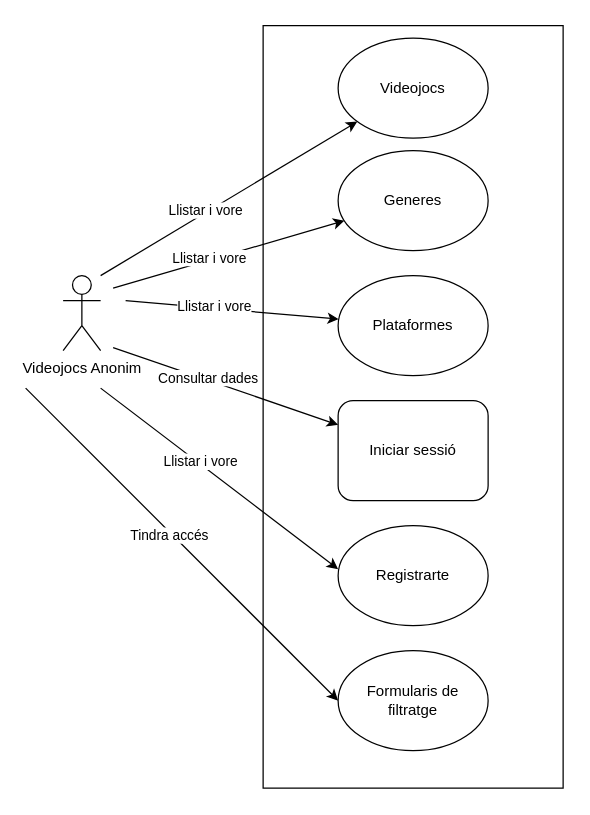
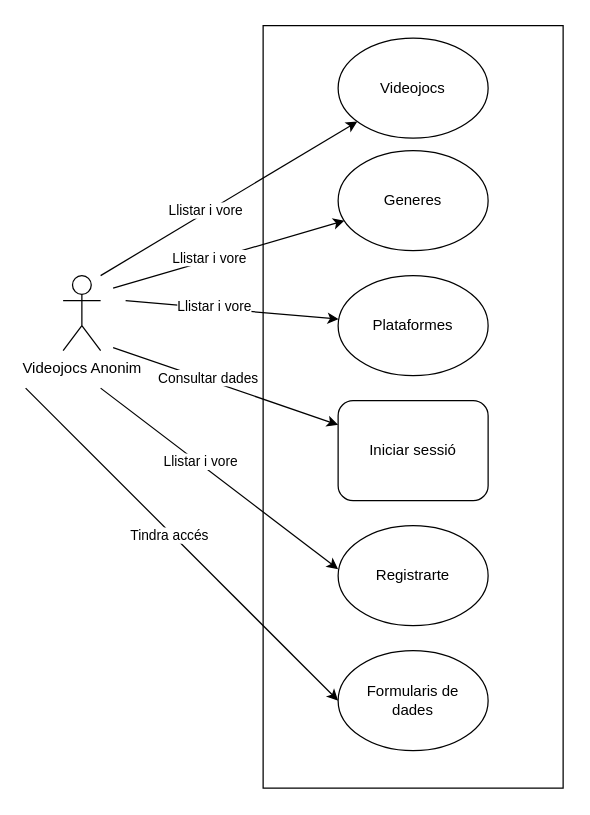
  <mxCell id="0" />
  <mxCell id="1" parent="0" />
  <mxCell id="2" value="Videojocs Anonim" style="shape=umlActor;verticalLabelPosition=bottom;verticalAlign=top;html=1;outlineConnect=0;" vertex="1" parent="1"><mxGeometry x="50" y="220" width="30" height="60" as="geometry" /></mxCell>
  <mxCell id="3" value="" style="rounded=0;whiteSpace=wrap;html=1;" vertex="1" parent="1"><mxGeometry x="210" y="20" width="240" height="610" as="geometry" /></mxCell>
  <mxCell id="4" value="Videojocs" style="ellipse;whiteSpace=wrap;html=1;" vertex="1" parent="1"><mxGeometry x="270" y="30" width="120" height="80" as="geometry" /></mxCell>
  <mxCell id="5" value="Generes" style="ellipse;whiteSpace=wrap;html=1;" vertex="1" parent="1"><mxGeometry x="270" y="120" width="120" height="80" as="geometry" /></mxCell>
  <mxCell id="6" value="Plataformes" style="ellipse;whiteSpace=wrap;html=1;" vertex="1" parent="1"><mxGeometry x="270" y="220" width="120" height="80" as="geometry" /></mxCell>
  <mxCell id="7" value="Iniciar sessió" style="whiteSpace=wrap;html=1;rounded=1;" vertex="1" parent="1"><mxGeometry x="270" y="320" width="120" height="80" as="geometry" /></mxCell>
  <mxCell id="8" value="Registrarte" style="ellipse;whiteSpace=wrap;html=1;" vertex="1" parent="1"><mxGeometry x="270" y="420" width="120" height="80" as="geometry" /></mxCell>
  <mxCell id="9" value="" style="endArrow=classic;html=1;rounded=0;" edge="1" parent="1" target="4"><mxGeometry width="50" height="50" relative="1" as="geometry"><mxPoint x="80" y="220" as="sourcePoint" /><mxPoint x="130" y="170" as="targetPoint" /></mxGeometry></mxCell>
  <mxCell id="10" value="Llistar i vore" style="edgeLabel;html=1;align=center;verticalAlign=middle;resizable=0;points=[];" vertex="1" connectable="0" parent="9"><mxGeometry x="-0.171" y="2" relative="1" as="geometry"><mxPoint as="offset" /></mxGeometry></mxCell>
  <mxCell id="11" value="" style="endArrow=classic;html=1;rounded=0;" edge="1" parent="1" target="5"><mxGeometry width="50" height="50" relative="1" as="geometry"><mxPoint x="90" y="230" as="sourcePoint" /><mxPoint x="295.402" y="106.759" as="targetPoint" /></mxGeometry></mxCell>
  <mxCell id="12" value="&lt;span style=&quot;color: rgb(0, 0, 0); font-family: Helvetica; font-size: 11px; font-style: normal; font-variant-ligatures: normal; font-variant-caps: normal; font-weight: 400; letter-spacing: normal; orphans: 2; text-align: center; text-indent: 0px; text-transform: none; widows: 2; word-spacing: 0px; -webkit-text-stroke-width: 0px; background-color: rgb(255, 255, 255); text-decoration-thickness: initial; text-decoration-style: initial; text-decoration-color: initial; float: none; display: inline !important;&quot;&gt;Llistar i vore&lt;/span&gt;" style="edgeLabel;html=1;align=center;verticalAlign=middle;resizable=0;points=[];" vertex="1" connectable="0" parent="11"><mxGeometry x="-0.171" y="2" relative="1" as="geometry"><mxPoint as="offset" /></mxGeometry></mxCell>
  <mxCell id="13" value="" style="endArrow=classic;html=1;rounded=0;" edge="1" parent="1" target="6"><mxGeometry width="50" height="50" relative="1" as="geometry"><mxPoint x="100" y="240" as="sourcePoint" /><mxPoint x="285.031" y="186.033" as="targetPoint" /></mxGeometry></mxCell>
  <mxCell id="14" value="&lt;span style=&quot;color: rgb(0, 0, 0); font-family: Helvetica; font-size: 11px; font-style: normal; font-variant-ligatures: normal; font-variant-caps: normal; font-weight: 400; letter-spacing: normal; orphans: 2; text-align: center; text-indent: 0px; text-transform: none; widows: 2; word-spacing: 0px; -webkit-text-stroke-width: 0px; background-color: rgb(255, 255, 255); text-decoration-thickness: initial; text-decoration-style: initial; text-decoration-color: initial; float: none; display: inline !important;&quot;&gt;Llistar i vore&lt;/span&gt;" style="edgeLabel;html=1;align=center;verticalAlign=middle;resizable=0;points=[];" vertex="1" connectable="0" parent="13"><mxGeometry x="-0.171" y="2" relative="1" as="geometry"><mxPoint as="offset" /></mxGeometry></mxCell>
  <mxCell id="15" value="" style="endArrow=classic;html=1;rounded=0;" edge="1" parent="1" target="7"><mxGeometry width="50" height="50" relative="1" as="geometry"><mxPoint x="90" y="277.59" as="sourcePoint" /><mxPoint x="260.505" y="292.409" as="targetPoint" /></mxGeometry></mxCell>
  <mxCell id="16" value="Consultar dades" style="edgeLabel;html=1;align=center;verticalAlign=middle;resizable=0;points=[];" vertex="1" connectable="0" parent="15"><mxGeometry x="-0.171" y="2" relative="1" as="geometry"><mxPoint as="offset" /></mxGeometry></mxCell>
  <mxCell id="17" value="" style="endArrow=classic;html=1;rounded=0;" edge="1" parent="1"><mxGeometry width="50" height="50" relative="1" as="geometry"><mxPoint x="80" y="310" as="sourcePoint" /><mxPoint x="269.995" y="454.819" as="targetPoint" /></mxGeometry></mxCell>
  <mxCell id="18" value="&lt;span style=&quot;color: rgb(0, 0, 0); font-family: Helvetica; font-size: 11px; font-style: normal; font-variant-ligatures: normal; font-variant-caps: normal; font-weight: 400; letter-spacing: normal; orphans: 2; text-align: center; text-indent: 0px; text-transform: none; widows: 2; word-spacing: 0px; -webkit-text-stroke-width: 0px; background-color: rgb(255, 255, 255); text-decoration-thickness: initial; text-decoration-style: initial; text-decoration-color: initial; float: none; display: inline !important;&quot;&gt;Llistar i vore&lt;/span&gt;" style="edgeLabel;html=1;align=center;verticalAlign=middle;resizable=0;points=[];" vertex="1" connectable="0" parent="17"><mxGeometry x="-0.171" y="2" relative="1" as="geometry"><mxPoint as="offset" /></mxGeometry></mxCell>
- <mxCell id="19" value="Formularis de &lt;br&gt;filtratge" style="ellipse;whiteSpace=wrap;html=1;" vertex="1" parent="1"><mxGeometry x="270" y="520" width="120" height="80" as="geometry" /></mxCell>
+ <mxCell id="19" value="Formularis de &lt;br&gt;dades" style="ellipse;whiteSpace=wrap;html=1;" vertex="1" parent="1"><mxGeometry x="270" y="520" width="120" height="80" as="geometry" /></mxCell>
  <mxCell id="20" value="" style="endArrow=classic;html=1;rounded=0;" edge="1" parent="1"><mxGeometry width="50" height="50" relative="1" as="geometry"><mxPoint x="20" y="310" as="sourcePoint" /><mxPoint x="270" y="560" as="targetPoint" /></mxGeometry></mxCell>
  <mxCell id="21" value="Tindra accés" style="edgeLabel;html=1;align=center;verticalAlign=middle;resizable=0;points=[];" vertex="1" connectable="0" parent="20"><mxGeometry x="-0.071" y="-2" relative="1" as="geometry"><mxPoint as="offset" /></mxGeometry></mxCell>
